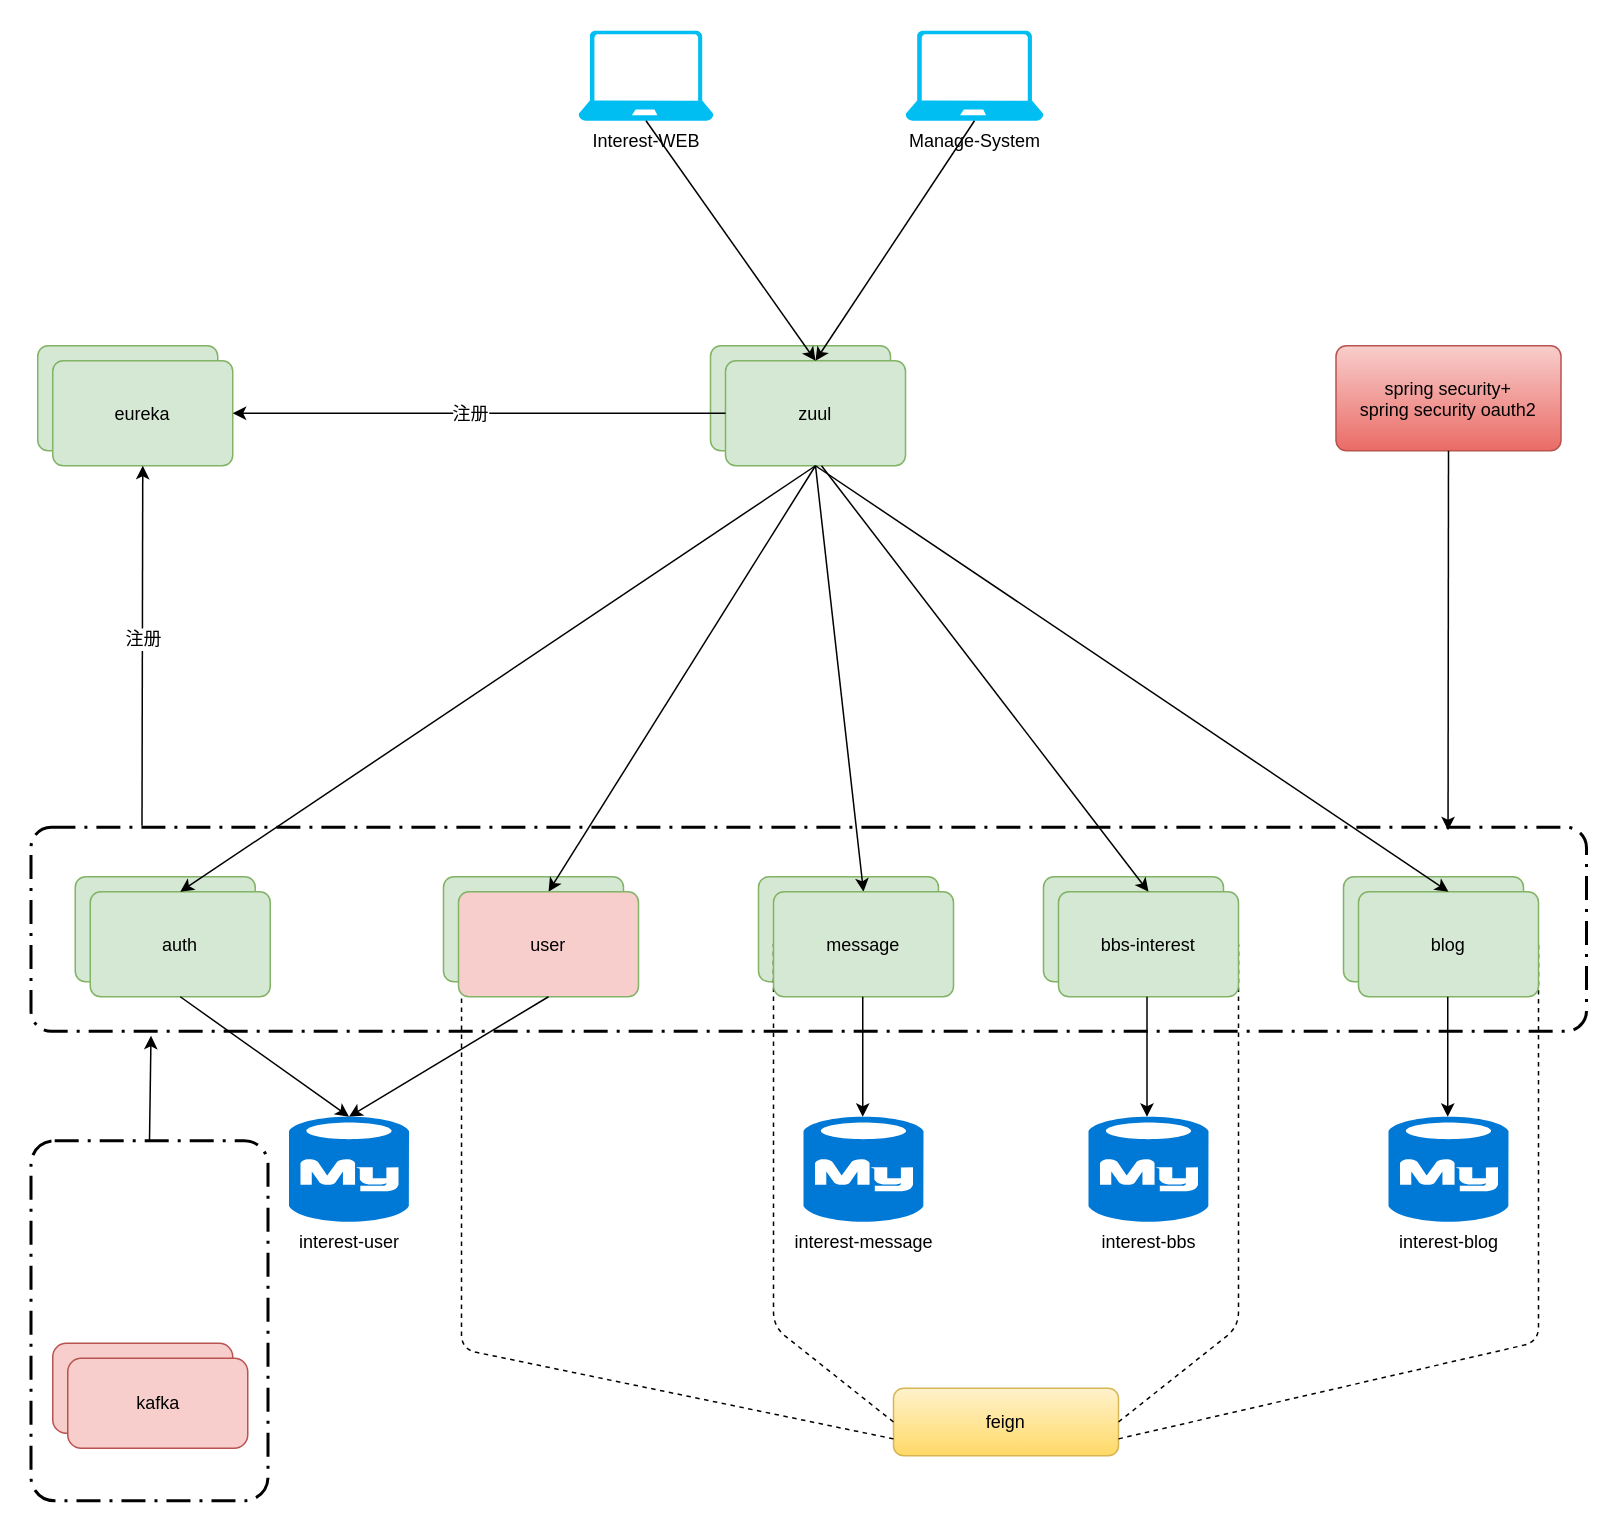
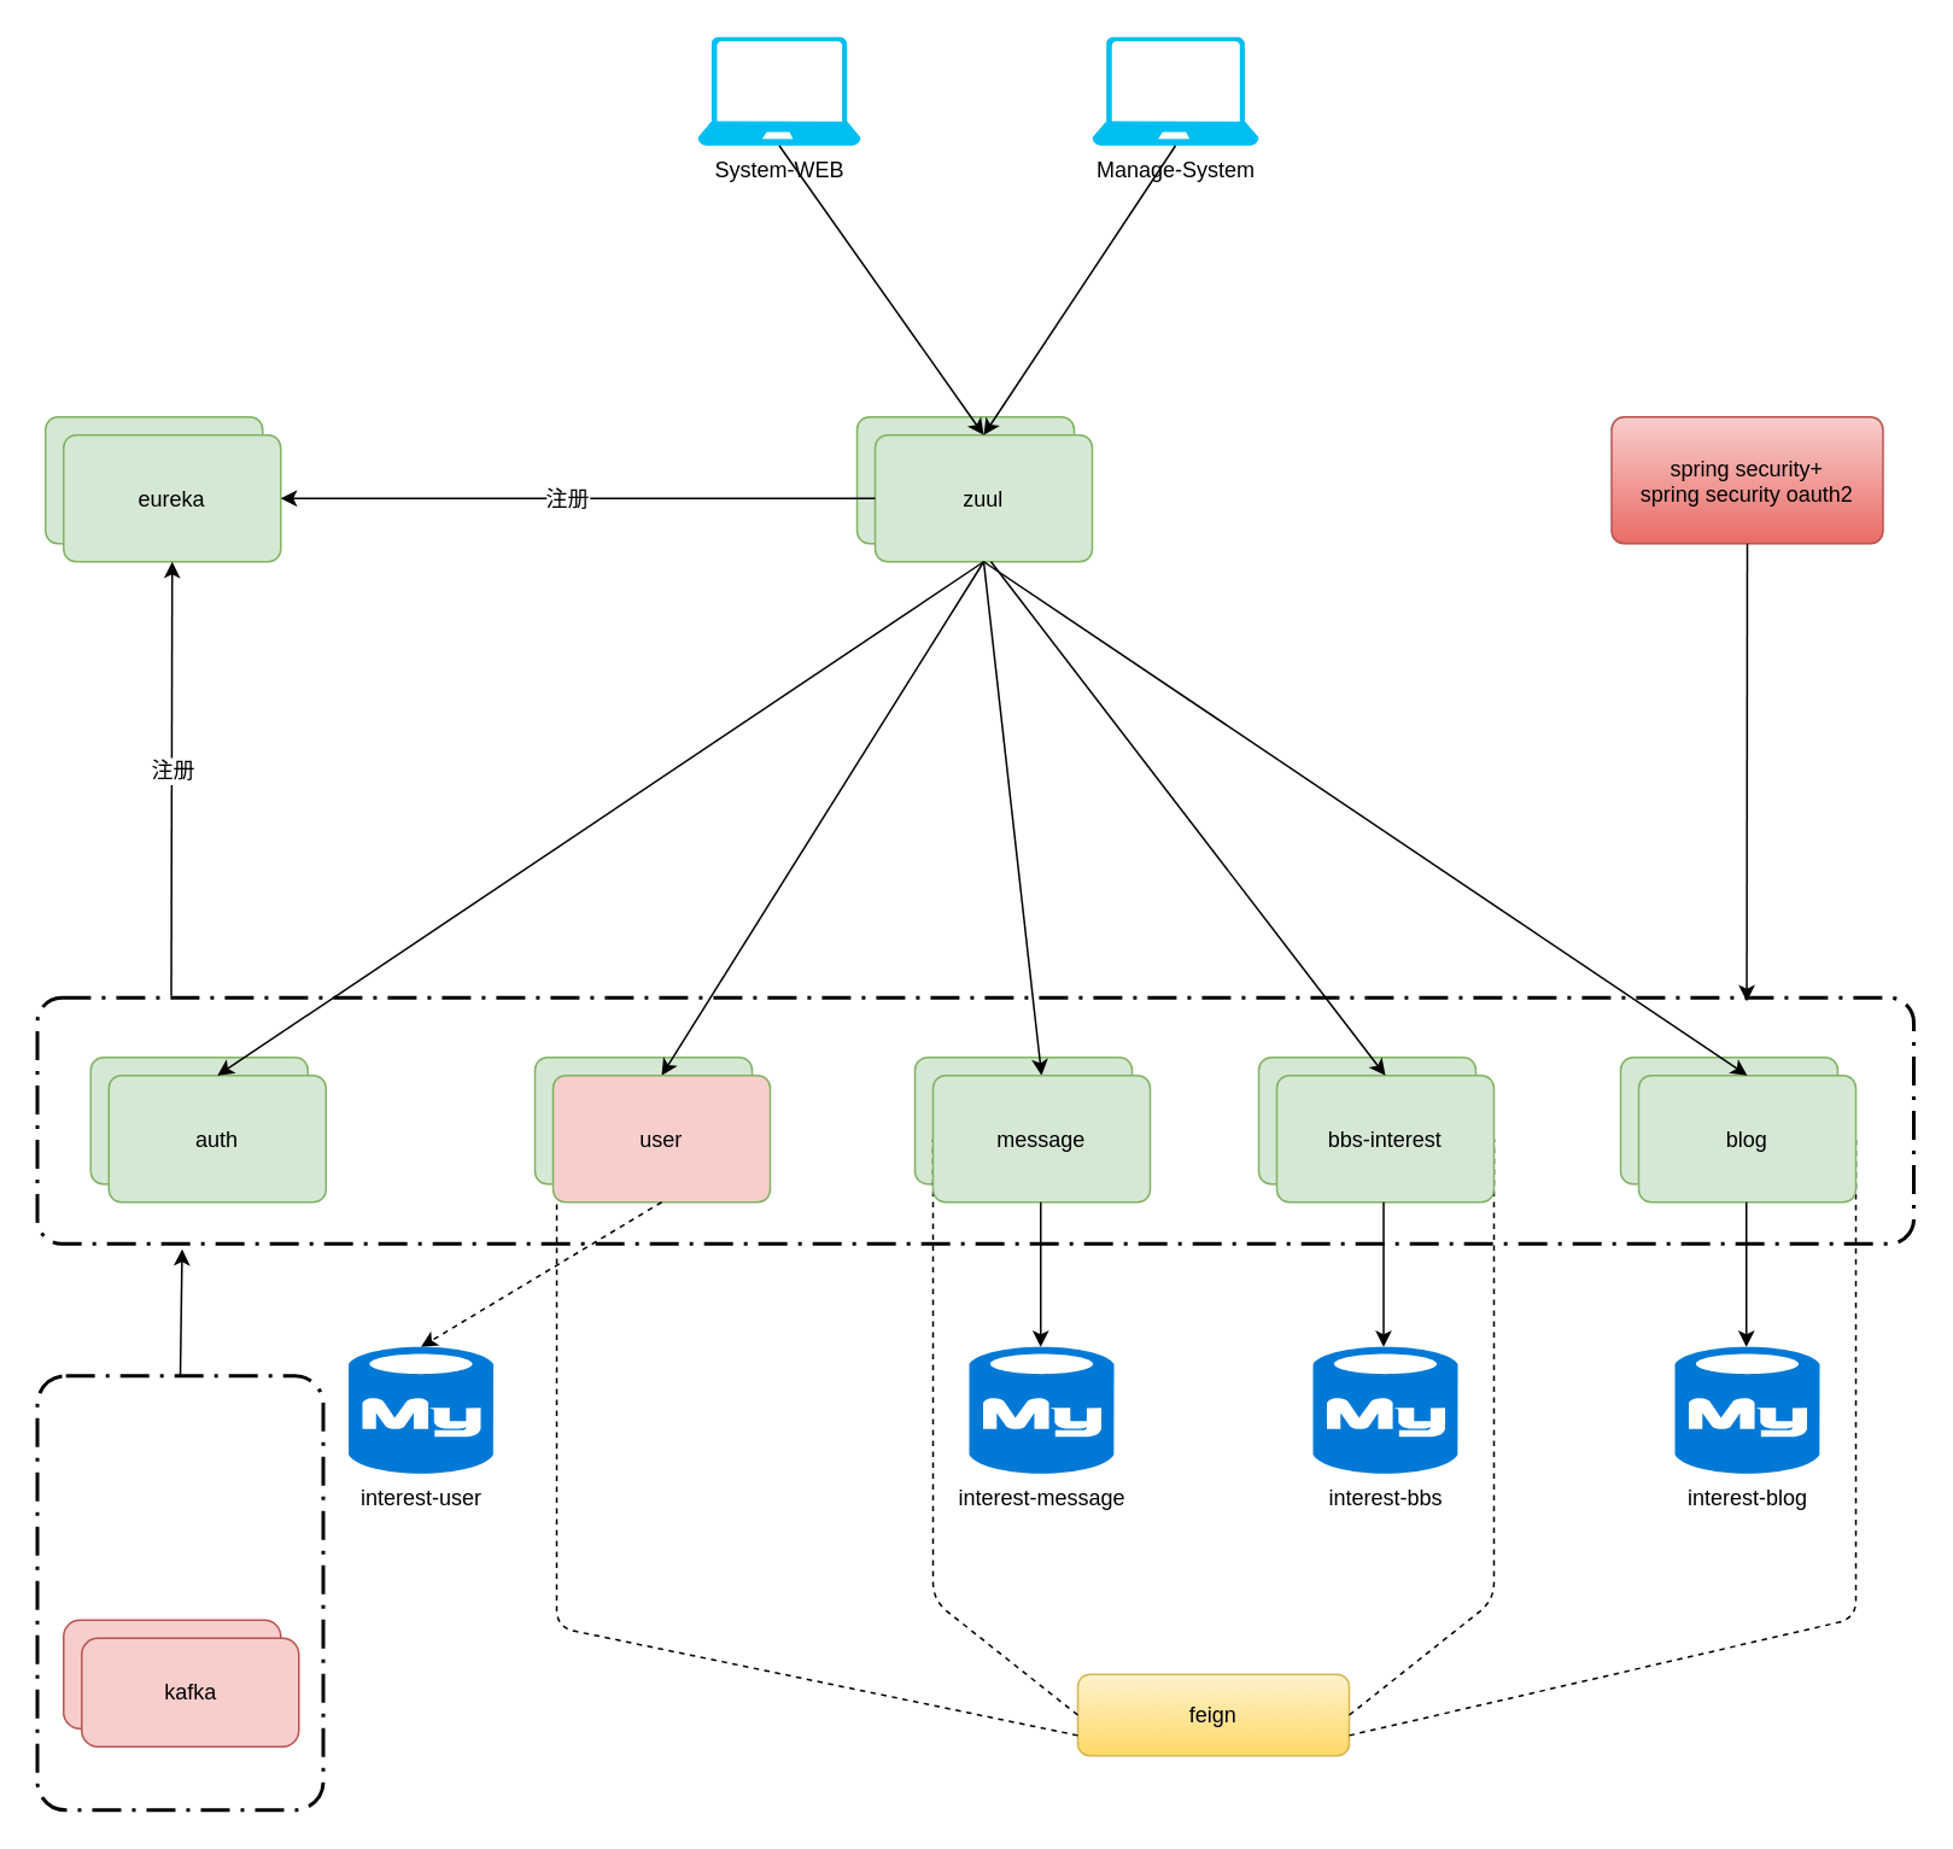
  <mxCell id="0" />
  <mxCell id="1" parent="0" />
  <mxCell id="2" value="user-and-auth" style="rounded=1;arcSize=10;strokeColor=#82b366;fillColor=#d5e8d4;" parent="1" vertex="1"><mxGeometry x="295" y="584" width="120" height="70" as="geometry" /></mxCell>
  <mxCell id="3" value="message" style="rounded=1;arcSize=10;strokeColor=#82b366;fillColor=#d5e8d4;" parent="1" vertex="1"><mxGeometry x="505" y="584" width="120" height="70" as="geometry" /></mxCell>
  <mxCell id="4" value="BBS-interest" style="rounded=1;arcSize=10;strokeColor=#82b366;fillColor=#d5e8d4;" parent="1" vertex="1"><mxGeometry x="695" y="584" width="120" height="70" as="geometry" /></mxCell>
  <mxCell id="5" value="blog" style="rounded=1;arcSize=10;strokeColor=#82b366;fillColor=#d5e8d4;" parent="1" vertex="1"><mxGeometry x="895" y="584" width="120" height="70" as="geometry" /></mxCell>
  <mxCell id="6" value="eureka" style="rounded=1;arcSize=10;strokeColor=#82b366;fillColor=#d5e8d4;" parent="1" vertex="1"><mxGeometry x="24.5" y="230" width="120" height="70" as="geometry" /></mxCell>
  <mxCell id="7" value="zuul" style="rounded=1;arcSize=10;strokeColor=#82b366;fillColor=#d5e8d4;" parent="1" vertex="1"><mxGeometry x="473" y="230" width="120" height="70" as="geometry" /></mxCell>
  <mxCell id="8" value="eureka" style="rounded=1;arcSize=10;strokeColor=#82b366;fillColor=#d5e8d4;" parent="1" vertex="1"><mxGeometry x="34.5" y="240" width="120" height="70" as="geometry" /></mxCell>
  <mxCell id="9" value="zuul" style="rounded=1;arcSize=10;strokeColor=#82b366;fillColor=#d5e8d4;" parent="1" vertex="1"><mxGeometry x="483" y="240" width="120" height="70" as="geometry" /></mxCell>
  <mxCell id="10" value="interest-message" style="shadow=0;dashed=0;html=1;strokeColor=none;fillColor=#0079D6;labelPosition=center;verticalLabelPosition=bottom;verticalAlign=top;align=center;shape=mxgraph.azure.mysql_database;" parent="1" vertex="1"><mxGeometry x="535" y="744" width="80" height="70" as="geometry" /></mxCell>
  <mxCell id="11" value="interest-bbs" style="shadow=0;dashed=0;html=1;strokeColor=none;fillColor=#0079D6;labelPosition=center;verticalLabelPosition=bottom;verticalAlign=top;align=center;shape=mxgraph.azure.mysql_database;" parent="1" vertex="1"><mxGeometry x="725" y="744" width="80" height="70" as="geometry" /></mxCell>
  <mxCell id="12" value="interest-blog" style="shadow=0;dashed=0;html=1;strokeColor=none;fillColor=#0079D6;labelPosition=center;verticalLabelPosition=bottom;verticalAlign=top;align=center;shape=mxgraph.azure.mysql_database;" parent="1" vertex="1"><mxGeometry x="925" y="744" width="80" height="70" as="geometry" /></mxCell>
  <mxCell id="13" value="feign" style="rounded=1;whiteSpace=wrap;html=1;gradientColor=#ffd966;fillColor=#fff2cc;strokeColor=#d6b656;" parent="1" vertex="1"><mxGeometry x="595" y="925" width="150" height="45" as="geometry" /></mxCell>
  <mxCell id="14" value="" style="endArrow=none;dashed=1;html=1;entryX=0.017;entryY=0.386;entryDx=0;entryDy=0;exitX=0;exitY=0.75;exitDx=0;exitDy=0;entryPerimeter=0;" parent="1" source="13" target="28" edge="1"><mxGeometry width="50" height="50" relative="1" as="geometry"><mxPoint x="345" y="934" as="sourcePoint" /><mxPoint x="395" y="884" as="targetPoint" /><Array as="points"><mxPoint x="307" y="899" /></Array></mxGeometry></mxCell>
  <mxCell id="15" value="" style="endArrow=none;dashed=1;html=1;entryX=0;entryY=0.5;entryDx=0;entryDy=0;exitX=0;exitY=0.5;exitDx=0;exitDy=0;" parent="1" source="13" target="29" edge="1"><mxGeometry width="50" height="50" relative="1" as="geometry"><mxPoint x="505" y="854" as="sourcePoint" /><mxPoint x="535" y="654" as="targetPoint" /><Array as="points"><mxPoint x="515" y="884" /></Array></mxGeometry></mxCell>
  <mxCell id="16" value="" style="endArrow=none;dashed=1;html=1;entryX=1;entryY=0.5;entryDx=0;entryDy=0;exitX=1;exitY=0.5;exitDx=0;exitDy=0;" parent="1" source="13" target="30" edge="1"><mxGeometry width="50" height="50" relative="1" as="geometry"><mxPoint x="265" y="984" as="sourcePoint" /><mxPoint x="315" y="934" as="targetPoint" /><Array as="points"><mxPoint x="825" y="884" /></Array></mxGeometry></mxCell>
  <mxCell id="17" value="" style="endArrow=none;dashed=1;html=1;entryX=1;entryY=0.5;entryDx=0;entryDy=0;exitX=1;exitY=0.75;exitDx=0;exitDy=0;" parent="1" source="13" target="31" edge="1"><mxGeometry width="50" height="50" relative="1" as="geometry"><mxPoint x="265" y="984" as="sourcePoint" /><mxPoint x="315" y="934" as="targetPoint" /><Array as="points"><mxPoint x="1025" y="894" /></Array></mxGeometry></mxCell>
- <mxCell id="18" value="Interest-WEB" style="verticalLabelPosition=bottom;html=1;verticalAlign=top;align=center;strokeColor=none;fillColor=#00BEF2;shape=mxgraph.azure.laptop;" parent="1" vertex="1"><mxGeometry x="385" y="20" width="90" height="60" as="geometry" /></mxCell>
+ <mxCell id="18" value="System-WEB" style="verticalLabelPosition=bottom;html=1;verticalAlign=top;align=center;strokeColor=none;fillColor=#00BEF2;shape=mxgraph.azure.laptop;" parent="1" vertex="1"><mxGeometry x="385" y="20" width="90" height="60" as="geometry" /></mxCell>
  <mxCell id="19" value="Manage-System" style="verticalLabelPosition=bottom;html=1;verticalAlign=top;align=center;strokeColor=none;fillColor=#00BEF2;shape=mxgraph.azure.laptop;" parent="1" vertex="1"><mxGeometry x="603" y="20" width="92" height="60" as="geometry" /></mxCell>
  <mxCell id="20" value="" style="endArrow=classic;html=1;exitX=0.5;exitY=1;exitDx=0;exitDy=0;exitPerimeter=0;entryX=0.5;entryY=0;entryDx=0;entryDy=0;" parent="1" source="18" target="9" edge="1"><mxGeometry width="50" height="50" relative="1" as="geometry"><mxPoint x="465" y="180" as="sourcePoint" /><mxPoint x="515" y="130" as="targetPoint" /></mxGeometry></mxCell>
  <mxCell id="21" value="" style="endArrow=classic;html=1;entryX=0.5;entryY=0;entryDx=0;entryDy=0;exitX=0.5;exitY=1;exitDx=0;exitDy=0;exitPerimeter=0;" parent="1" source="19" target="9" edge="1"><mxGeometry width="50" height="50" relative="1" as="geometry"><mxPoint x="435" y="410" as="sourcePoint" /><mxPoint x="485" y="360" as="targetPoint" /></mxGeometry></mxCell>
  <mxCell id="22" value="" style="endArrow=classic;html=1;entryX=0.5;entryY=1;entryDx=0;entryDy=0;" parent="1" target="8" edge="1"><mxGeometry width="50" height="50" relative="1" as="geometry"><mxPoint x="94" y="550" as="sourcePoint" /><mxPoint x="522" y="551" as="targetPoint" /></mxGeometry></mxCell>
  <mxCell id="23" value="注册" style="text;html=1;resizable=0;points=[];align=center;verticalAlign=middle;labelBackgroundColor=#ffffff;" parent="22" vertex="1" connectable="0"><mxGeometry x="0.043" relative="1" as="geometry"><mxPoint as="offset" /></mxGeometry></mxCell>
  <mxCell id="24" value="" style="endArrow=classic;html=1;entryX=1;entryY=0.5;entryDx=0;entryDy=0;exitX=0;exitY=0.5;exitDx=0;exitDy=0;" parent="1" source="9" target="8" edge="1"><mxGeometry width="50" height="50" relative="1" as="geometry"><mxPoint x="334.5" y="360" as="sourcePoint" /><mxPoint x="484.5" y="460" as="targetPoint" /></mxGeometry></mxCell>
  <mxCell id="25" value="注册" style="text;html=1;resizable=0;points=[];align=center;verticalAlign=middle;labelBackgroundColor=#ffffff;" parent="24" vertex="1" connectable="0"><mxGeometry x="0.043" relative="1" as="geometry"><mxPoint as="offset" /></mxGeometry></mxCell>
  <mxCell id="26" value="" style="endArrow=classic;html=1;entryX=0.5;entryY=0;entryDx=0;entryDy=0;exitX=0.5;exitY=1;exitDx=0;exitDy=0;" parent="1" source="9" target="28" edge="1"><mxGeometry width="50" height="50" relative="1" as="geometry"><mxPoint x="860" y="170" as="sourcePoint" /><mxPoint x="910" y="120" as="targetPoint" /></mxGeometry></mxCell>
  <mxCell id="27" value="" style="endArrow=classic;html=1;entryX=0.5;entryY=0;entryDx=0;entryDy=0;exitX=0.5;exitY=1;exitDx=0;exitDy=0;" parent="1" source="9" target="29" edge="1"><mxGeometry width="50" height="50" relative="1" as="geometry"><mxPoint x="975" y="100" as="sourcePoint" /><mxPoint x="670" y="279" as="targetPoint" /></mxGeometry></mxCell>
  <mxCell id="28" value="user" style="rounded=1;arcSize=10;strokeColor=#82b366;fillColor=#f8cecc;" parent="1" vertex="1"><mxGeometry x="305" y="594" width="120" height="70" as="geometry" /></mxCell>
  <mxCell id="29" value="message" style="rounded=1;arcSize=10;strokeColor=#82b366;fillColor=#d5e8d4;" parent="1" vertex="1"><mxGeometry x="515" y="594" width="120" height="70" as="geometry" /></mxCell>
  <mxCell id="30" value="bbs-interest" style="rounded=1;arcSize=10;strokeColor=#82b366;fillColor=#d5e8d4;" parent="1" vertex="1"><mxGeometry x="705" y="594" width="120" height="70" as="geometry" /></mxCell>
  <mxCell id="31" value="blog" style="rounded=1;arcSize=10;strokeColor=#82b366;fillColor=#d5e8d4;" parent="1" vertex="1"><mxGeometry x="905" y="594" width="120" height="70" as="geometry" /></mxCell>
- <mxCell id="32" value="" style="endArrow=classic;html=1;exitX=0.5;exitY=1;exitDx=0;exitDy=0;entryX=0.5;entryY=0;entryDx=0;entryDy=0;entryPerimeter=0;" parent="1" source="28" target="37" edge="1"><mxGeometry width="50" height="50" relative="1" as="geometry"><mxPoint x="377" y="854" as="sourcePoint" /><mxPoint x="365" y="744" as="targetPoint" /></mxGeometry></mxCell>
+ <mxCell id="32" value="" style="endArrow=classic;html=1;exitX=0.5;exitY=1;exitDx=0;exitDy=0;entryX=0.5;entryY=0;entryDx=0;entryDy=0;entryPerimeter=0;dashed=1;" parent="1" source="28" target="37" edge="1"><mxGeometry width="50" height="50" relative="1" as="geometry"><mxPoint x="377" y="854" as="sourcePoint" /><mxPoint x="365" y="744" as="targetPoint" /></mxGeometry></mxCell>
  <mxCell id="33" value="" style="endArrow=classic;html=1;exitX=0.5;exitY=1;exitDx=0;exitDy=0;entryX=0.5;entryY=0;entryDx=0;entryDy=0;entryPerimeter=0;" parent="1" edge="1"><mxGeometry width="50" height="50" relative="1" as="geometry"><mxPoint x="574.5" y="664" as="sourcePoint" /><mxPoint x="574.5" y="744" as="targetPoint" /></mxGeometry></mxCell>
  <mxCell id="34" value="" style="endArrow=classic;html=1;exitX=0.5;exitY=1;exitDx=0;exitDy=0;entryX=0.5;entryY=0;entryDx=0;entryDy=0;entryPerimeter=0;" parent="1" edge="1"><mxGeometry width="50" height="50" relative="1" as="geometry"><mxPoint x="764" y="664" as="sourcePoint" /><mxPoint x="764" y="744" as="targetPoint" /></mxGeometry></mxCell>
  <mxCell id="35" value="" style="endArrow=classic;html=1;exitX=0.5;exitY=1;exitDx=0;exitDy=0;entryX=0.5;entryY=0;entryDx=0;entryDy=0;entryPerimeter=0;" parent="1" edge="1"><mxGeometry width="50" height="50" relative="1" as="geometry"><mxPoint x="964.5" y="664" as="sourcePoint" /><mxPoint x="964.5" y="744" as="targetPoint" /></mxGeometry></mxCell>
  <mxCell id="36" value="blog" style="rounded=1;arcSize=10;strokeColor=#82b366;fillColor=#d5e8d4;" parent="1" vertex="1"><mxGeometry x="49.5" y="584" width="120" height="70" as="geometry" /></mxCell>
  <mxCell id="37" value="interest-user" style="shadow=0;dashed=0;html=1;strokeColor=none;fillColor=#0079D6;labelPosition=center;verticalLabelPosition=bottom;verticalAlign=top;align=center;shape=mxgraph.azure.mysql_database;" parent="1" vertex="1"><mxGeometry x="192" y="744" width="80" height="70" as="geometry" /></mxCell>
  <mxCell id="38" value="auth" style="rounded=1;arcSize=10;strokeColor=#82b366;fillColor=#d5e8d4;" parent="1" vertex="1"><mxGeometry x="59.5" y="594" width="120" height="70" as="geometry" /></mxCell>
- <mxCell id="39" value="" style="endArrow=classic;html=1;exitX=0.5;exitY=1;exitDx=0;exitDy=0;entryX=0.5;entryY=0;entryDx=0;entryDy=0;entryPerimeter=0;" parent="1" source="38" target="37" edge="1"><mxGeometry width="50" height="50" relative="1" as="geometry"><mxPoint x="141.5" y="664" as="sourcePoint" /><mxPoint x="141.5" y="744" as="targetPoint" /></mxGeometry></mxCell>
  <mxCell id="40" value="" style="endArrow=classic;html=1;entryX=0.5;entryY=0;entryDx=0;entryDy=0;exitX=0.5;exitY=1;exitDx=0;exitDy=0;" parent="1" source="9" target="38" edge="1"><mxGeometry width="50" height="50" relative="1" as="geometry"><mxPoint x="554" y="320" as="sourcePoint" /><mxPoint x="376" y="604" as="targetPoint" /></mxGeometry></mxCell>
  <mxCell id="41" value="" style="endArrow=classic;html=1;entryX=0.5;entryY=0;entryDx=0;entryDy=0;" parent="1" target="30" edge="1"><mxGeometry width="50" height="50" relative="1" as="geometry"><mxPoint y="310" as="sourcePoint" x="547" /><mxPoint x="386" y="614" as="targetPoint" /></mxGeometry></mxCell>
  <mxCell id="42" value="" style="endArrow=classic;html=1;entryX=0.5;entryY=0;entryDx=0;entryDy=0;exitX=0.5;exitY=1;exitDx=0;exitDy=0;" parent="1" source="9" target="31" edge="1"><mxGeometry width="50" height="50" relative="1" as="geometry"><mxPoint x="574" y="340" as="sourcePoint" /><mxPoint x="396" y="624" as="targetPoint" /></mxGeometry></mxCell>
  <mxCell id="43" value="" style="rounded=1;arcSize=10;dashed=1;strokeColor=#000000;fillColor=none;gradientColor=none;dashPattern=8 3 1 3;strokeWidth=2;" parent="1" vertex="1"><mxGeometry x="20" y="551" width="1037" height="136" as="geometry" /></mxCell>
  <mxCell id="44" value="spring security+&#10;spring security oauth2" style="rounded=1;arcSize=10;strokeColor=#b85450;fillColor=#f8cecc;gradientColor=#ea6b66;" parent="1" vertex="1"><mxGeometry x="890" y="230" width="150" height="70" as="geometry" /></mxCell>
  <mxCell id="45" value="" style="endArrow=classic;html=1;exitX=0.5;exitY=1;exitDx=0;exitDy=0;entryX=0.911;entryY=0.015;entryDx=0;entryDy=0;entryPerimeter=0;" parent="1" source="44" target="43" edge="1"><mxGeometry width="50" height="50" relative="1" as="geometry"><mxPoint x="1027" y="480" as="sourcePoint" /><mxPoint x="1077" y="430" as="targetPoint" /></mxGeometry></mxCell>
  <mxCell id="46" value="kafka" style="rounded=1;whiteSpace=wrap;html=1;fillColor=#f8cecc;strokeColor=#b85450;" vertex="1" parent="1"><mxGeometry x="34.5" y="895" width="120" height="60" as="geometry" /></mxCell>
  <mxCell id="47" value="" style="rounded=1;arcSize=10;dashed=1;strokeColor=#000000;fillColor=none;gradientColor=none;dashPattern=8 3 1 3;strokeWidth=2;" vertex="1" parent="1"><mxGeometry x="20" y="760" width="158" height="240" as="geometry" /></mxCell>
  <mxCell id="48" value="kafka" style="rounded=1;whiteSpace=wrap;html=1;fillColor=#f8cecc;strokeColor=#b85450;" vertex="1" parent="1"><mxGeometry x="44.5" y="905" width="120" height="60" as="geometry" /></mxCell>
  <mxCell id="49" value="" style="endArrow=classic;html=1;exitX=0.5;exitY=0;exitDx=0;exitDy=0;" edge="1" parent="1" source="47"><mxGeometry width="50" height="50" relative="1" as="geometry"><mxPoint x="17" y="1070" as="sourcePoint" /><mxPoint x="100" y="690" as="targetPoint" /></mxGeometry></mxCell>
